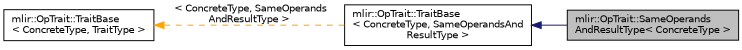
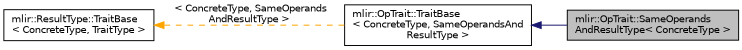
  digraph {
    rankdir=LR
    node [color=black fontname=Helvetica fontsize=10 shape=record]
    edge [dir=back fontname=Helvetica fontsize=10 labelfontname=Helvetica labelfontsize=10]
    n1 [fillcolor=grey75 fontcolor=black height=0.2 label="mlir::OpTrait::SameOperands\lAndResultType\< ConcreteType \>" style=filled width=0.4]
    n2 [height=0.2 label="mlir::OpTrait::TraitBase\l\< ConcreteType, SameOperandsAnd\lResultType \>" width=0.4]
-   n3 [height=0.2 label="mlir::OpTrait::TraitBase\l\< ConcreteType, TraitType \>" width=0.4]
+   n3 [height=0.2 label="mlir::ResultType::TraitBase\l\< ConcreteType, TraitType \>" width=0.4]
    n2 -> n1 [color=midnightblue style=solid]
    n3 -> n2 [color=orange label=" \< ConcreteType, SameOperands\lAndResultType \>" style=dashed]
  }
